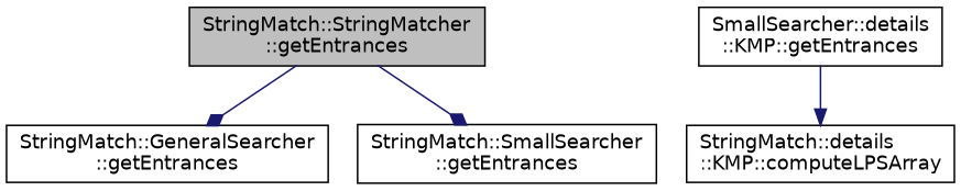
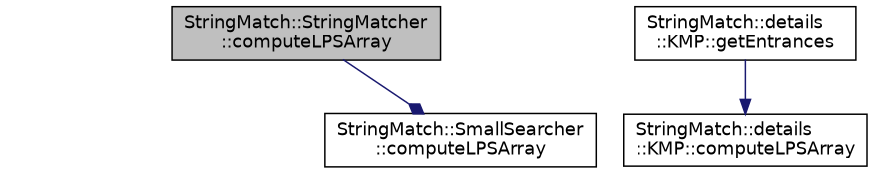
  digraph {
    rankdir=TB
    node [color=black fillcolor=white fontname=Helvetica fontsize=12 shape=record style=filled]
    edge [arrowhead=diamond color=midnightblue fontname=Helvetica fontsize=12 labelfontname=Helvetica labelfontsize=12 style=solid]
-   n1 [fillcolor=grey75 fontcolor=black height=0.2 label="StringMatch::StringMatcher\l::getEntrances" width=0.4]
-   n2 [height=0.2 label="StringMatch::GeneralSearcher\l::getEntrances" width=0.4]
-   n3 [height=0.2 label="StringMatch::SmallSearcher\l::getEntrances" width=0.4]
-   n4 [height=0.2 label="SmallSearcher::details\l::KMP::getEntrances" width=0.4]
+   n1 [fillcolor=grey75 fontcolor=black height=0.2 label="StringMatch::StringMatcher\l::computeLPSArray" width=0.4]
+   n3 [height=0.2 label="StringMatch::SmallSearcher\l::computeLPSArray" width=0.4]
+   n4 [height=0.2 label="StringMatch::details\l::KMP::getEntrances" width=0.4]
    n5 [height=0.2 label="StringMatch::details\l::KMP::computeLPSArray" width=0.4]
-   n1 -> n2
    n1 -> n3
    n4 -> n5 [arrowhead=normal]
  }
